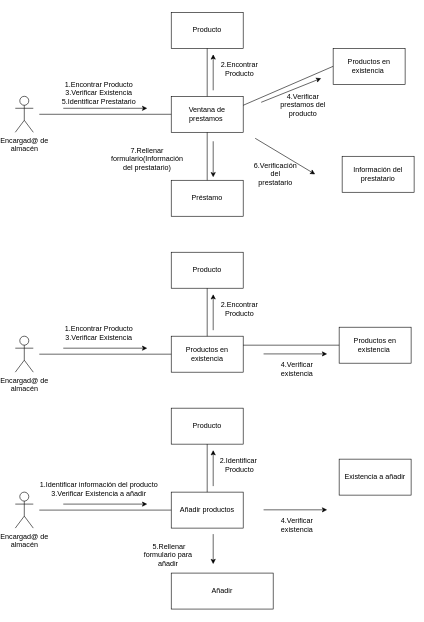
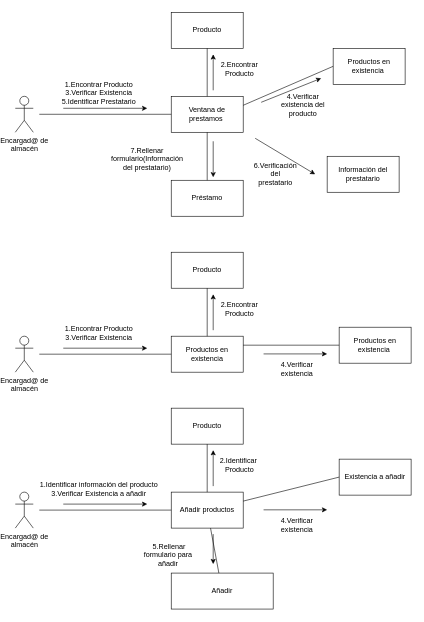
  <mxCell id="0" />
  <mxCell id="1" parent="0" />
  <mxCell id="2" value="Encargad@ de &lt;br&gt;almacén&lt;br&gt;" style="shape=umlActor;verticalLabelPosition=bottom;verticalAlign=top;html=1;outlineConnect=0;" vertex="1" parent="1"><mxGeometry x="20" y="160" width="30" height="60" as="geometry" /></mxCell>
  <mxCell id="3" value="Ventana de prestamos&amp;nbsp;" style="rounded=0;whiteSpace=wrap;html=1;" vertex="1" parent="1"><mxGeometry x="280" y="160" width="120" height="60" as="geometry" /></mxCell>
  <mxCell id="4" value="Producto" style="rounded=0;whiteSpace=wrap;html=1;" vertex="1" parent="1"><mxGeometry x="280" y="20" width="120" height="60" as="geometry" /></mxCell>
  <mxCell id="5" value="Préstamo" style="rounded=0;whiteSpace=wrap;html=1;" vertex="1" parent="1"><mxGeometry x="280" y="300" width="120" height="60" as="geometry" /></mxCell>
  <mxCell id="6" value="" style="endArrow=none;html=1;rounded=0;entryX=0.5;entryY=1;entryDx=0;entryDy=0;exitX=0.5;exitY=0;exitDx=0;exitDy=0;" edge="1" parent="1" source="3" target="4"><mxGeometry width="50" height="50" relative="1" as="geometry"><mxPoint x="290" y="160" as="sourcePoint" /><mxPoint x="340" y="110" as="targetPoint" /></mxGeometry></mxCell>
  <mxCell id="7" value="" style="endArrow=none;html=1;rounded=0;exitX=0.5;exitY=0;exitDx=0;exitDy=0;" edge="1" parent="1" source="5"><mxGeometry width="50" height="50" relative="1" as="geometry"><mxPoint x="290" y="270" as="sourcePoint" /><mxPoint x="340" y="220" as="targetPoint" /><Array as="points" /></mxGeometry></mxCell>
  <mxCell id="8" value="Productos en existencia&amp;nbsp;" style="rounded=0;whiteSpace=wrap;html=1;" vertex="1" parent="1"><mxGeometry x="550" y="80" width="120" height="60" as="geometry" /></mxCell>
  <mxCell id="9" value="" style="endArrow=none;html=1;rounded=0;exitX=1;exitY=0.25;exitDx=0;exitDy=0;entryX=0;entryY=0.5;entryDx=0;entryDy=0;" edge="1" parent="1" source="3" target="8"><mxGeometry width="50" height="50" relative="1" as="geometry"><mxPoint x="450" y="210" as="sourcePoint" /><mxPoint x="500" y="160" as="targetPoint" /></mxGeometry></mxCell>
  <mxCell id="10" value="1.Encontrar Producto&lt;br&gt;3.Verificar Existencia&lt;br&gt;5.Identificar Prestatario" style="text;html=1;strokeColor=none;fillColor=none;align=center;verticalAlign=middle;whiteSpace=wrap;rounded=0;" vertex="1" parent="1"><mxGeometry x="60" y="140" width="199" height="30" as="geometry" /></mxCell>
  <mxCell id="11" value="" style="endArrow=none;html=1;rounded=0;entryX=0;entryY=0.5;entryDx=0;entryDy=0;" edge="1" parent="1" target="3"><mxGeometry width="50" height="50" relative="1" as="geometry"><mxPoint x="60" y="190" as="sourcePoint" /><mxPoint x="220" y="180" as="targetPoint" /></mxGeometry></mxCell>
  <mxCell id="12" value="" style="endArrow=classic;html=1;rounded=0;" edge="1" parent="1"><mxGeometry width="50" height="50" relative="1" as="geometry"><mxPoint x="100" y="180" as="sourcePoint" /><mxPoint x="240" y="180" as="targetPoint" /></mxGeometry></mxCell>
  <mxCell id="13" value="2.Encontrar Producto" style="text;html=1;strokeColor=none;fillColor=none;align=center;verticalAlign=middle;whiteSpace=wrap;rounded=0;" vertex="1" parent="1"><mxGeometry x="364" y="100" width="60" height="30" as="geometry" /></mxCell>
  <mxCell id="14" value="" style="endArrow=classic;html=1;rounded=0;" edge="1" parent="1"><mxGeometry width="50" height="50" relative="1" as="geometry"><mxPoint x="350" y="150" as="sourcePoint" /><mxPoint x="350" y="90" as="targetPoint" /></mxGeometry></mxCell>
  <mxCell id="15" value="7.Rellenar formulario(Información del prestatario)" style="text;html=1;strokeColor=none;fillColor=none;align=center;verticalAlign=middle;whiteSpace=wrap;rounded=0;" vertex="1" parent="1"><mxGeometry x="210" y="250" width="60" height="30" as="geometry" /></mxCell>
  <mxCell id="16" value="" style="endArrow=classic;html=1;rounded=0;" edge="1" parent="1"><mxGeometry width="50" height="50" relative="1" as="geometry"><mxPoint x="350" y="235" as="sourcePoint" /><mxPoint x="350" y="295" as="targetPoint" /></mxGeometry></mxCell>
- <mxCell id="17" value="Información del prestatario" style="rounded=0;whiteSpace=wrap;html=1;" vertex="1" parent="1"><mxGeometry x="565" y="260" width="120" height="60" as="geometry" /></mxCell>
- <mxCell id="18" value="4.Verificar prestamos del producto" style="text;html=1;strokeColor=none;fillColor=none;align=center;verticalAlign=middle;whiteSpace=wrap;rounded=0;" vertex="1" parent="1"><mxGeometry x="460" y="160" width="80" height="30" as="geometry" /></mxCell>
+ <mxCell id="17" value="Información del prestatario" style="rounded=0;whiteSpace=wrap;html=1;" vertex="1" parent="1"><mxGeometry x="540" y="260" width="120" height="60" as="geometry" /></mxCell>
+ <mxCell id="18" value="4.Verificar existencia del producto" style="text;html=1;strokeColor=none;fillColor=none;align=center;verticalAlign=middle;whiteSpace=wrap;rounded=0;" vertex="1" parent="1"><mxGeometry x="460" y="160" width="80" height="30" as="geometry" /></mxCell>
  <mxCell id="19" value="" style="endArrow=classic;html=1;rounded=0;" edge="1" parent="1"><mxGeometry width="50" height="50" relative="1" as="geometry"><mxPoint x="430" y="170" as="sourcePoint" /><mxPoint x="530" y="130" as="targetPoint" /></mxGeometry></mxCell>
  <mxCell id="20" value="6.Verificación del prestatario" style="text;html=1;strokeColor=none;fillColor=none;align=center;verticalAlign=middle;whiteSpace=wrap;rounded=0;" vertex="1" parent="1"><mxGeometry x="424" y="275" width="60" height="30" as="geometry" /></mxCell>
  <mxCell id="21" value="" style="endArrow=classic;html=1;rounded=0;" edge="1" parent="1"><mxGeometry width="50" height="50" relative="1" as="geometry"><mxPoint x="420" y="230" as="sourcePoint" /><mxPoint x="520" y="290" as="targetPoint" /></mxGeometry></mxCell>
  <mxCell id="22" value="Encargad@ de &lt;br&gt;almacén&lt;br&gt;" style="shape=umlActor;verticalLabelPosition=bottom;verticalAlign=top;html=1;outlineConnect=0;" vertex="1" parent="1"><mxGeometry x="20" y="560" width="30" height="60" as="geometry" /></mxCell>
  <mxCell id="23" value="Productos en existencia" style="rounded=0;whiteSpace=wrap;html=1;" vertex="1" parent="1"><mxGeometry x="280" y="560" width="120" height="60" as="geometry" /></mxCell>
  <mxCell id="24" value="Producto" style="rounded=0;whiteSpace=wrap;html=1;" vertex="1" parent="1"><mxGeometry x="280" y="420" width="120" height="60" as="geometry" /></mxCell>
  <mxCell id="25" value="" style="endArrow=none;html=1;rounded=0;entryX=0.5;entryY=1;entryDx=0;entryDy=0;exitX=0.5;exitY=0;exitDx=0;exitDy=0;" edge="1" parent="1" source="23" target="24"><mxGeometry width="50" height="50" relative="1" as="geometry"><mxPoint x="290" y="560" as="sourcePoint" /><mxPoint x="340" y="510" as="targetPoint" /></mxGeometry></mxCell>
  <mxCell id="26" value="Productos en existencia&amp;nbsp;" style="rounded=0;whiteSpace=wrap;html=1;" vertex="1" parent="1"><mxGeometry x="560" y="545" width="120" height="60" as="geometry" /></mxCell>
  <mxCell id="27" value="" style="endArrow=none;html=1;rounded=0;exitX=1;exitY=0.25;exitDx=0;exitDy=0;entryX=0;entryY=0.5;entryDx=0;entryDy=0;" edge="1" parent="1" source="23" target="26"><mxGeometry width="50" height="50" relative="1" as="geometry"><mxPoint x="450" y="610" as="sourcePoint" /><mxPoint x="500" y="560" as="targetPoint" /></mxGeometry></mxCell>
  <mxCell id="28" value="1.Encontrar Producto&lt;br&gt;3.Verificar Existencia&lt;br&gt;" style="text;html=1;strokeColor=none;fillColor=none;align=center;verticalAlign=middle;whiteSpace=wrap;rounded=0;" vertex="1" parent="1"><mxGeometry x="60" y="540" width="199" height="30" as="geometry" /></mxCell>
  <mxCell id="29" value="" style="endArrow=none;html=1;rounded=0;entryX=0;entryY=0.5;entryDx=0;entryDy=0;" edge="1" parent="1" target="23"><mxGeometry width="50" height="50" relative="1" as="geometry"><mxPoint x="60" y="590" as="sourcePoint" /><mxPoint x="220" y="580" as="targetPoint" /></mxGeometry></mxCell>
  <mxCell id="30" value="" style="endArrow=classic;html=1;rounded=0;" edge="1" parent="1"><mxGeometry width="50" height="50" relative="1" as="geometry"><mxPoint x="100" y="580" as="sourcePoint" /><mxPoint x="240" y="580" as="targetPoint" /></mxGeometry></mxCell>
  <mxCell id="31" value="2.Encontrar Producto" style="text;html=1;strokeColor=none;fillColor=none;align=center;verticalAlign=middle;whiteSpace=wrap;rounded=0;" vertex="1" parent="1"><mxGeometry x="364" y="500" width="60" height="30" as="geometry" /></mxCell>
  <mxCell id="32" value="" style="endArrow=classic;html=1;rounded=0;" edge="1" parent="1"><mxGeometry width="50" height="50" relative="1" as="geometry"><mxPoint x="350" y="550" as="sourcePoint" /><mxPoint x="350" y="490" as="targetPoint" /></mxGeometry></mxCell>
  <mxCell id="33" value="4.Verificar existencia" style="text;html=1;strokeColor=none;fillColor=none;align=center;verticalAlign=middle;whiteSpace=wrap;rounded=0;" vertex="1" parent="1"><mxGeometry x="460" y="600" width="60" height="30" as="geometry" /></mxCell>
  <mxCell id="34" value="" style="endArrow=classic;html=1;rounded=0;" edge="1" parent="1"><mxGeometry width="50" height="50" relative="1" as="geometry"><mxPoint x="434" y="589.55" as="sourcePoint" /><mxPoint x="540" y="589.55" as="targetPoint" /></mxGeometry></mxCell>
  <mxCell id="35" value="Encargad@ de &lt;br&gt;almacén&lt;br&gt;" style="shape=umlActor;verticalLabelPosition=bottom;verticalAlign=top;html=1;outlineConnect=0;" vertex="1" parent="1"><mxGeometry x="20" y="820" width="30" height="60" as="geometry" /></mxCell>
  <mxCell id="36" value="Añadir productos" style="rounded=0;whiteSpace=wrap;html=1;" vertex="1" parent="1"><mxGeometry x="280" y="820" width="120" height="60" as="geometry" /></mxCell>
  <mxCell id="37" value="Producto" style="rounded=0;whiteSpace=wrap;html=1;" vertex="1" parent="1"><mxGeometry x="280" y="680" width="120" height="60" as="geometry" /></mxCell>
  <mxCell id="38" value="" style="endArrow=none;html=1;rounded=0;entryX=0.5;entryY=1;entryDx=0;entryDy=0;exitX=0.5;exitY=0;exitDx=0;exitDy=0;" edge="1" parent="1" source="36" target="37"><mxGeometry width="50" height="50" relative="1" as="geometry"><mxPoint x="290" y="820" as="sourcePoint" /><mxPoint x="340" y="770" as="targetPoint" /></mxGeometry></mxCell>
  <mxCell id="39" value="Existencia a añadir" style="rounded=0;whiteSpace=wrap;html=1;" vertex="1" parent="1"><mxGeometry x="560" y="765" width="120" height="60" as="geometry" /></mxCell>
+ <mxCell id="40" value="" style="endArrow=none;html=1;rounded=0;exitX=1;exitY=0.25;exitDx=0;exitDy=0;entryX=0;entryY=0.5;entryDx=0;entryDy=0;" edge="1" parent="1" source="36" target="39"><mxGeometry width="50" height="50" relative="1" as="geometry"><mxPoint x="450" y="870" as="sourcePoint" /><mxPoint x="500" y="820" as="targetPoint" /></mxGeometry></mxCell>
  <mxCell id="41" value="1.Identificar información del producto&lt;br&gt;3.Verificar Existencia a añadir&lt;br&gt;" style="text;html=1;strokeColor=none;fillColor=none;align=center;verticalAlign=middle;whiteSpace=wrap;rounded=0;" vertex="1" parent="1"><mxGeometry x="60" y="800" width="199" height="30" as="geometry" /></mxCell>
  <mxCell id="42" value="" style="endArrow=none;html=1;rounded=0;entryX=0;entryY=0.5;entryDx=0;entryDy=0;" edge="1" parent="1" target="36"><mxGeometry width="50" height="50" relative="1" as="geometry"><mxPoint x="60" y="850" as="sourcePoint" /><mxPoint x="220" y="840" as="targetPoint" /></mxGeometry></mxCell>
  <mxCell id="43" value="" style="endArrow=classic;html=1;rounded=0;" edge="1" parent="1"><mxGeometry width="50" height="50" relative="1" as="geometry"><mxPoint x="100" y="840" as="sourcePoint" /><mxPoint x="240" y="840" as="targetPoint" /></mxGeometry></mxCell>
  <mxCell id="44" value="2.Identificar&amp;nbsp; Producto" style="text;html=1;strokeColor=none;fillColor=none;align=center;verticalAlign=middle;whiteSpace=wrap;rounded=0;" vertex="1" parent="1"><mxGeometry x="364" y="760" width="60" height="30" as="geometry" /></mxCell>
  <mxCell id="45" value="" style="endArrow=classic;html=1;rounded=0;" edge="1" parent="1"><mxGeometry width="50" height="50" relative="1" as="geometry"><mxPoint x="350" y="810" as="sourcePoint" /><mxPoint x="350" y="750" as="targetPoint" /></mxGeometry></mxCell>
  <mxCell id="46" value="4.Verificar existencia" style="text;html=1;strokeColor=none;fillColor=none;align=center;verticalAlign=middle;whiteSpace=wrap;rounded=0;" vertex="1" parent="1"><mxGeometry x="460" y="860" width="60" height="30" as="geometry" /></mxCell>
  <mxCell id="47" value="" style="endArrow=classic;html=1;rounded=0;" edge="1" parent="1"><mxGeometry width="50" height="50" relative="1" as="geometry"><mxPoint x="434" y="849.55" as="sourcePoint" /><mxPoint x="540" y="849.55" as="targetPoint" /></mxGeometry></mxCell>
  <mxCell id="48" value="Añadir" style="rounded=0;whiteSpace=wrap;html=1;" vertex="1" parent="1"><mxGeometry x="280" y="955" width="170" height="60" as="geometry" /></mxCell>
+ <mxCell id="49" value="" style="endArrow=none;html=1;rounded=0;" edge="1" parent="1" target="48" source="36"><mxGeometry width="50" height="50" relative="1" as="geometry"><mxPoint x="344.8" y="865" as="sourcePoint" /><mxPoint x="220" y="970" as="targetPoint" /></mxGeometry></mxCell>
  <mxCell id="50" value="&amp;nbsp;5.Rellenar formulario para añadir" style="text;html=1;strokeColor=none;fillColor=none;align=center;verticalAlign=middle;whiteSpace=wrap;rounded=0;" vertex="1" parent="1"><mxGeometry x="220" y="910" width="110" height="30" as="geometry" /></mxCell>
  <mxCell id="51" value="" style="endArrow=classic;html=1;rounded=0;" edge="1" parent="1"><mxGeometry width="50" height="50" relative="1" as="geometry"><mxPoint x="350" y="890" as="sourcePoint" /><mxPoint x="350" y="940" as="targetPoint" /></mxGeometry></mxCell>
